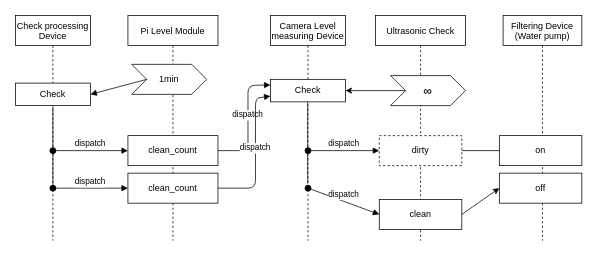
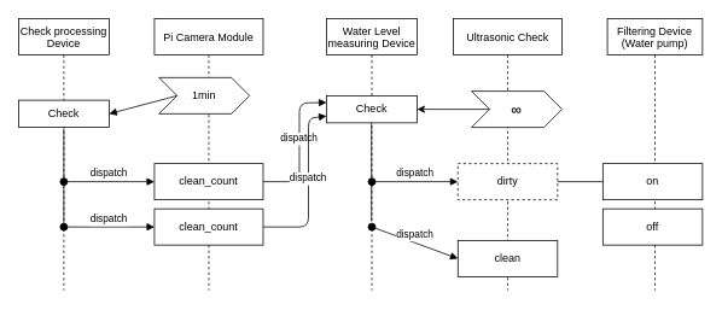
  <mxCell id="0" />
  <mxCell id="1" parent="0" />
  <mxCell id="2" value="Check processing&#10;Device" style="shape=umlLifeline;perimeter=lifelinePerimeter;container=1;collapsible=0;recursiveResize=0;rounded=0;shadow=0;strokeWidth=1;" parent="1" vertex="1"><mxGeometry x="20" y="20" width="100" height="300" as="geometry" /></mxCell>
  <mxCell id="3" value="Check" style="rounded=0;whiteSpace=wrap;html=1;" parent="2" vertex="1"><mxGeometry y="90" width="100" height="30" as="geometry" /></mxCell>
- <mxCell id="4" value="Pi Level Module" style="shape=umlLifeline;perimeter=lifelinePerimeter;container=1;collapsible=0;recursiveResize=0;rounded=0;shadow=0;strokeWidth=1;" parent="1" vertex="1"><mxGeometry x="170" y="20" width="120" height="300" as="geometry" /></mxCell>
+ <mxCell id="4" value="Pi Camera Module" style="shape=umlLifeline;perimeter=lifelinePerimeter;container=1;collapsible=0;recursiveResize=0;rounded=0;shadow=0;strokeWidth=1;" parent="1" vertex="1"><mxGeometry x="170" y="20" width="120" height="300" as="geometry" /></mxCell>
  <mxCell id="5" value="1min" style="shape=step;perimeter=stepPerimeter;whiteSpace=wrap;html=1;fixedSize=1;" parent="4" vertex="1"><mxGeometry x="5" y="65" width="100" height="40" as="geometry" /></mxCell>
  <mxCell id="6" value="clean_count" style="rounded=0;whiteSpace=wrap;html=1;" parent="4" vertex="1"><mxGeometry y="160" width="120" height="40" as="geometry" /></mxCell>
  <mxCell id="7" value="clean_count" style="rounded=0;whiteSpace=wrap;html=1;" parent="4" vertex="1"><mxGeometry y="210" width="120" height="40" as="geometry" /></mxCell>
  <mxCell id="8" value="dispatch" style="verticalAlign=bottom;endArrow=block;shadow=0;strokeWidth=1;entryX=0;entryY=0.25;entryDx=0;entryDy=0;" parent="1" target="15" edge="1"><mxGeometry relative="1" as="geometry"><mxPoint x="290" y="200" as="sourcePoint" /><mxPoint x="360" y="200" as="targetPoint" /><Array as="points"><mxPoint x="330" y="200" /><mxPoint x="330" y="113" /></Array></mxGeometry></mxCell>
  <mxCell id="9" value="" style="verticalAlign=bottom;endArrow=block;entryX=1;entryY=0.5;shadow=0;strokeWidth=1;entryDx=0;entryDy=0;exitX=0;exitY=0.5;exitDx=0;exitDy=0;" parent="1" target="3" edge="1" source="5"><mxGeometry relative="1" as="geometry"><mxPoint x="200" y="120" as="sourcePoint" /><mxPoint x="60" y="120" as="targetPoint" /></mxGeometry></mxCell>
  <mxCell id="10" value="Ultrasonic Check" style="shape=umlLifeline;perimeter=lifelinePerimeter;container=1;collapsible=0;recursiveResize=0;rounded=0;shadow=0;strokeWidth=1;" parent="1" vertex="1"><mxGeometry x="500" y="20" width="120" height="300" as="geometry" /></mxCell>
  <mxCell id="11" value="dirty" style="rounded=0;whiteSpace=wrap;html=1;dashed=1;" parent="10" vertex="1"><mxGeometry x="5" y="160" width="110" height="40" as="geometry" /></mxCell>
  <mxCell id="12" value="clean" style="rounded=0;whiteSpace=wrap;html=1;" parent="10" vertex="1"><mxGeometry x="5" y="245" width="110" height="40" as="geometry" /></mxCell>
  <mxCell id="13" value="&lt;b style=&quot;color: rgb(32, 33, 36); font-family: &amp;quot;Apple SD Gothic Neo&amp;quot;, arial, sans-serif; font-size: 16px; text-align: left; background-color: rgb(255, 255, 255);&quot;&gt;∞&lt;/b&gt;" style="shape=step;perimeter=stepPerimeter;whiteSpace=wrap;html=1;fixedSize=1;" vertex="1" parent="10"><mxGeometry x="20" y="80" width="100" height="40" as="geometry" /></mxCell>
- <mxCell id="14" value="Camera Level &#10;measuring Device" style="shape=umlLifeline;perimeter=lifelinePerimeter;container=1;collapsible=0;recursiveResize=0;rounded=0;shadow=0;strokeWidth=1;" parent="1" vertex="1"><mxGeometry x="360" y="20" width="100" height="300" as="geometry" /></mxCell>
+ <mxCell id="14" value="Water Level &#10;measuring Device" style="shape=umlLifeline;perimeter=lifelinePerimeter;container=1;collapsible=0;recursiveResize=0;rounded=0;shadow=0;strokeWidth=1;" parent="1" vertex="1"><mxGeometry x="360" y="20" width="100" height="300" as="geometry" /></mxCell>
  <mxCell id="15" value="Check" style="rounded=0;whiteSpace=wrap;html=1;" parent="14" vertex="1"><mxGeometry y="85" width="100" height="30" as="geometry" /></mxCell>
  <mxCell id="16" value="" style="endArrow=none;html=1;rounded=0;entryX=0.5;entryY=0.404;entryDx=0;entryDy=0;entryPerimeter=0;" parent="14" edge="1"><mxGeometry width="50" height="50" relative="1" as="geometry"><mxPoint x="49.58" y="223.8" as="sourcePoint" /><mxPoint x="49.58" y="115.0" as="targetPoint" /></mxGeometry></mxCell>
  <mxCell id="17" value="dispatch" style="verticalAlign=bottom;startArrow=oval;endArrow=block;startSize=8;shadow=0;strokeWidth=1;entryX=0;entryY=0.5;entryDx=0;entryDy=0;" parent="14" target="11" edge="1"><mxGeometry relative="1" as="geometry"><mxPoint x="50" y="180" as="sourcePoint" /><mxPoint x="140" y="180" as="targetPoint" /></mxGeometry></mxCell>
  <mxCell id="18" value="dispatch" style="verticalAlign=bottom;startArrow=oval;endArrow=block;startSize=8;shadow=0;strokeWidth=1;entryX=0;entryY=0.5;entryDx=0;entryDy=0;" parent="14" target="12" edge="1"><mxGeometry relative="1" as="geometry"><mxPoint x="50" y="230" as="sourcePoint" /><mxPoint x="140" y="230" as="targetPoint" /></mxGeometry></mxCell>
  <mxCell id="19" value="Filtering Device&#10;(Water pump)" style="shape=umlLifeline;perimeter=lifelinePerimeter;container=1;collapsible=0;recursiveResize=0;rounded=0;shadow=0;strokeWidth=1;" parent="1" vertex="1"><mxGeometry x="670" y="20" width="105" height="300" as="geometry" /></mxCell>
  <mxCell id="20" value="on" style="rounded=0;whiteSpace=wrap;html=1;" parent="19" vertex="1"><mxGeometry x="-5" y="160" width="110" height="40" as="geometry" /></mxCell>
  <mxCell id="21" value="off" style="rounded=0;whiteSpace=wrap;html=1;" parent="19" vertex="1"><mxGeometry x="-5" y="210" width="110" height="40" as="geometry" /></mxCell>
  <mxCell id="22" value="dispatch" style="verticalAlign=bottom;startArrow=oval;endArrow=block;startSize=8;shadow=0;strokeWidth=1;entryX=0;entryY=0.5;entryDx=0;entryDy=0;" parent="1" target="6" edge="1"><mxGeometry relative="1" as="geometry"><mxPoint x="70" y="200" as="sourcePoint" /><mxPoint x="165" y="200" as="targetPoint" /></mxGeometry></mxCell>
  <mxCell id="23" value="dispatch" style="verticalAlign=bottom;startArrow=oval;endArrow=block;startSize=8;shadow=0;strokeWidth=1;entryX=0;entryY=0.5;entryDx=0;entryDy=0;" parent="1" edge="1"><mxGeometry relative="1" as="geometry"><mxPoint x="70" y="250" as="sourcePoint" /><mxPoint x="170" y="250" as="targetPoint" /></mxGeometry></mxCell>
  <mxCell id="24" value="dispatch" style="verticalAlign=bottom;endArrow=block;shadow=0;strokeWidth=1;entryX=0;entryY=0.75;entryDx=0;entryDy=0;exitX=1;exitY=0.5;exitDx=0;exitDy=0;" parent="1" source="7" target="15" edge="1"><mxGeometry relative="1" as="geometry"><mxPoint x="300" y="210" as="sourcePoint" /><mxPoint x="370" y="122.5" as="targetPoint" /><Array as="points"><mxPoint x="340" y="250" /><mxPoint x="340" y="130" /></Array></mxGeometry></mxCell>
  <mxCell id="25" value="" style="endArrow=none;html=1;rounded=0;entryX=0.5;entryY=0.404;entryDx=0;entryDy=0;entryPerimeter=0;" parent="1" target="2" edge="1"><mxGeometry width="50" height="50" relative="1" as="geometry"><mxPoint x="70" y="250" as="sourcePoint" /><mxPoint x="420" y="230" as="targetPoint" /></mxGeometry></mxCell>
  <mxCell id="26" value="" style="endArrow=none;html=1;rounded=0;exitX=1;exitY=0.5;exitDx=0;exitDy=0;entryX=0;entryY=0.5;entryDx=0;entryDy=0;" parent="1" source="11" target="20" edge="1"><mxGeometry width="50" height="50" relative="1" as="geometry"><mxPoint x="370" y="190" as="sourcePoint" /><mxPoint x="650" y="200" as="targetPoint" /></mxGeometry></mxCell>
- <mxCell id="27" value="" style="endArrow=classic;html=1;rounded=0;entryX=0;entryY=0.5;entryDx=0;entryDy=0;exitX=1;exitY=0.5;exitDx=0;exitDy=0;" parent="1" source="12" target="21" edge="1"><mxGeometry width="50" height="50" relative="1" as="geometry"><mxPoint x="640" y="290" as="sourcePoint" /><mxPoint x="660" y="249.58" as="targetPoint" /></mxGeometry></mxCell>
  <mxCell id="28" value="" style="endArrow=classic;html=1;rounded=0;exitX=0;exitY=0.5;exitDx=0;exitDy=0;entryX=1;entryY=0.5;entryDx=0;entryDy=0;" edge="1" parent="1" source="13" target="15"><mxGeometry width="50" height="50" relative="1" as="geometry"><mxPoint x="470" y="119.66" as="sourcePoint" /><mxPoint x="520" y="119.66" as="targetPoint" /></mxGeometry></mxCell>
